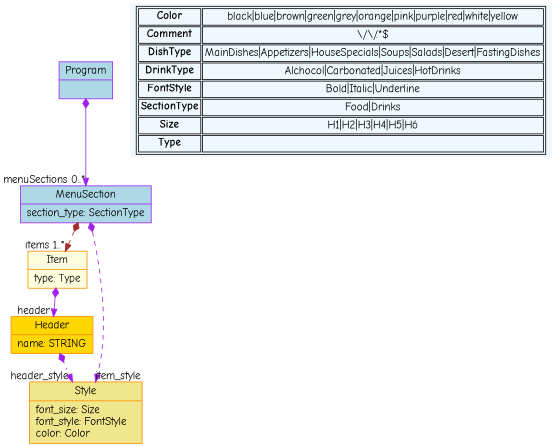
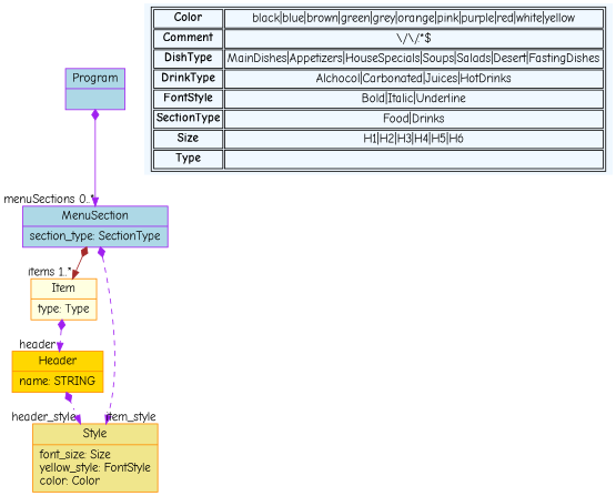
  digraph {
    fontname="Comic Neue"
    fontsize=8
    nodesep=0.3
    node [color=darkorange fillcolor=lightblue fontname="Comic Neue" shape=record style=filled]
    edge [arrowtail=diamond color=purple dir=both fontname="Comic Neue" style=solid]
    n1 [color=purple label="{Program|}"]
    n2 [color=purple label="{MenuSection|section_type: SectionType\l}"]
    n3 [fillcolor=lightyellow label="{Item|type: Type\l}"]
-   n4 [fillcolor=khaki label="{Style|font_size: Size\lfont_style: FontStyle\lcolor: Color\l}"]
+   n4 [fillcolor=khaki label="{Style|font_size: Size\lyellow_style: FontStyle\lcolor: Color\l}"]
    n5 [fillcolor=gold label="{Header|name: STRING\l}"]
    n6 [fillcolor=aliceblue label=< <table> 	<tr> 		<td><b>Color</b></td><td>black|blue|brown|green|grey|orange|pink|purple|red|white|yellow</td> 	</tr> 	<tr> 		<td><b>Comment</b></td><td>\/\/.*$</td> 	</tr> 	<tr> 		<td><b>DishType</b></td><td>MainDishes|Appetizers|HouseSpecials|Soups|Salads|Desert|FastingDishes</td> 	</tr> 	<tr> 		<td><b>DrinkType</b></td><td>Alchocol|Carbonated|Juices|HotDrinks</td> 	</tr> 	<tr> 		<td><b>FontStyle</b></td><td>Bold|Italic|Underline</td> 	</tr> 	<tr> 		<td><b>SectionType</b></td><td>Food|Drinks</td> 	</tr> 	<tr> 		<td><b>Size</b></td><td>H1|H2|H3|H4|H5|H6</td> 	</tr> 	<tr> 		<td><b>Type</b></td><td></td> 	</tr> </table> > shape=plaintext color=""]
    n1 -> n2 [headlabel="menuSections 0..*"]
-   n2 -> n3 [color=brown headlabel="items 1..*" style=dashed]
+   n2 -> n3 [color=brown headlabel="items 1..*"]
    n2 -> n4 [headlabel="item_style " style=dashed]
-   n3 -> n5 [headlabel="header "]
+   n3 -> n5 [headlabel="header " style=dashed]
    n5 -> n4 [headlabel="header_style " style=dotted]
  }
